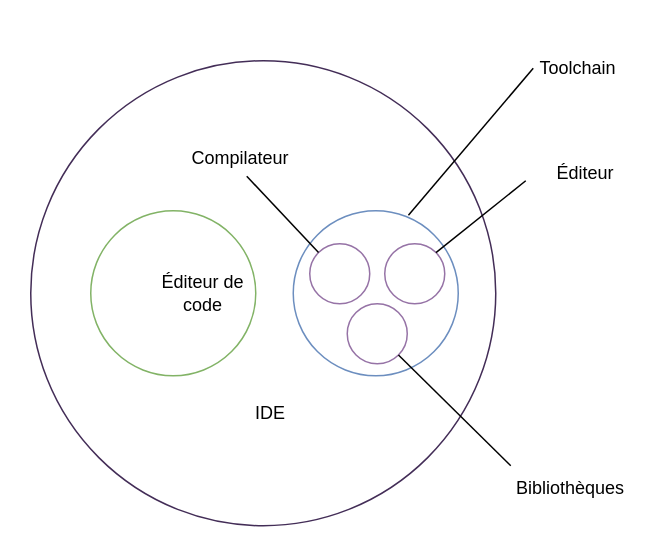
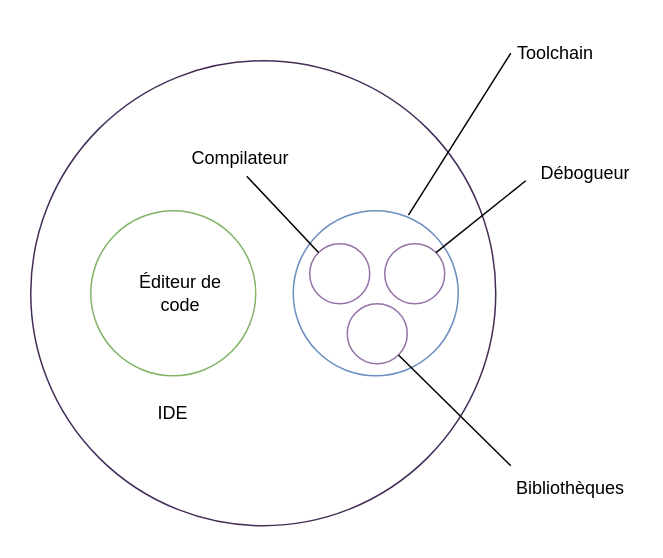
  <mxCell id="0" />
  <mxCell id="1" parent="0" />
  <mxCell id="2" value="" style="ellipse;whiteSpace=wrap;html=1;aspect=fixed;fillColor=none;fontColor=#ffffff;strokeColor=#432D57;" parent="1" vertex="1"><mxGeometry x="20" y="40" width="310" height="310" as="geometry" /></mxCell>
  <mxCell id="3" value="" style="ellipse;whiteSpace=wrap;html=1;aspect=fixed;fillColor=none;strokeColor=#6c8ebf;" parent="1" vertex="1"><mxGeometry x="195" y="140" width="110" height="110" as="geometry" /></mxCell>
  <mxCell id="4" value="" style="ellipse;whiteSpace=wrap;html=1;aspect=fixed;fillColor=none;strokeColor=#9673a6;" parent="1" vertex="1"><mxGeometry x="206" y="162" width="40" height="40" as="geometry" /></mxCell>
  <mxCell id="5" value="" style="ellipse;whiteSpace=wrap;html=1;aspect=fixed;fillColor=none;strokeColor=#82b366;" parent="1" vertex="1"><mxGeometry x="60" y="140" width="110" height="110" as="geometry" /></mxCell>
  <mxCell id="6" value="" style="ellipse;whiteSpace=wrap;html=1;aspect=fixed;fillColor=none;strokeColor=#9673a6;" parent="1" vertex="1"><mxGeometry x="256" y="162" width="40" height="40" as="geometry" /></mxCell>
  <mxCell id="7" value="" style="ellipse;whiteSpace=wrap;html=1;aspect=fixed;fillColor=none;strokeColor=#9673a6;" parent="1" vertex="1"><mxGeometry x="231" y="202" width="40" height="40" as="geometry" /></mxCell>
- <mxCell id="8" value="Éditeur de code" style="text;strokeColor=none;align=center;fillColor=none;html=1;verticalAlign=middle;whiteSpace=wrap;rounded=0;" parent="1" vertex="1"><mxGeometry x="105" y="180" width="60" height="30" as="geometry" /></mxCell>
+ <mxCell id="8" value="Éditeur de code" style="text;strokeColor=none;align=center;fillColor=none;html=1;verticalAlign=middle;whiteSpace=wrap;rounded=0;" parent="1" vertex="1"><mxGeometry x="90" y="180" width="60" height="30" as="geometry" /></mxCell>
  <mxCell id="9" value="" style="endArrow=none;html=1;rounded=0;entryX=0;entryY=0;entryDx=0;entryDy=0;" parent="1" target="4" edge="1"><mxGeometry width="50" height="50" relative="1" as="geometry"><mxPoint x="164" y="117" as="sourcePoint" /><mxPoint x="86" y="166" as="targetPoint" /></mxGeometry></mxCell>
  <mxCell id="10" value="Compilateur" style="text;strokeColor=none;align=center;fillColor=none;html=1;verticalAlign=middle;whiteSpace=wrap;rounded=0;" parent="1" vertex="1"><mxGeometry x="130" y="90" width="60" height="30" as="geometry" /></mxCell>
  <mxCell id="11" value="" style="endArrow=none;html=1;rounded=0;entryX=1;entryY=0;entryDx=0;entryDy=0;" parent="1" target="6" edge="1"><mxGeometry width="50" height="50" relative="1" as="geometry"><mxPoint x="350" y="120" as="sourcePoint" /><mxPoint x="190" y="320" as="targetPoint" /></mxGeometry></mxCell>
  <mxCell id="12" value="" style="endArrow=none;html=1;rounded=0;entryX=1;entryY=1;entryDx=0;entryDy=0;" parent="1" target="7" edge="1"><mxGeometry width="50" height="50" relative="1" as="geometry"><mxPoint x="340" y="310" as="sourcePoint" /><mxPoint x="190" y="320" as="targetPoint" /></mxGeometry></mxCell>
  <mxCell id="13" value="" style="endArrow=none;html=1;rounded=0;entryX=0.698;entryY=0.027;entryDx=0;entryDy=0;exitX=0;exitY=0.5;exitDx=0;exitDy=0;entryPerimeter=0;" parent="1" target="3" edge="1" source="14"><mxGeometry width="50" height="50" relative="1" as="geometry"><mxPoint x="290" y="10" as="sourcePoint" /><mxPoint x="190" y="320" as="targetPoint" /></mxGeometry></mxCell>
- <mxCell id="14" value="Toolchain" style="text;strokeColor=none;align=center;fillColor=none;html=1;verticalAlign=middle;whiteSpace=wrap;rounded=0;" parent="1" vertex="1"><mxGeometry x="355" y="30" width="60" height="30" as="geometry" /></mxCell>
- <mxCell id="15" value="Éditeur" style="text;strokeColor=none;align=center;fillColor=none;html=1;verticalAlign=middle;whiteSpace=wrap;rounded=0;" parent="1" vertex="1"><mxGeometry x="360" y="100" width="60" height="30" as="geometry" /></mxCell>
+ <mxCell id="14" value="Toolchain" style="text;strokeColor=none;align=center;fillColor=none;html=1;verticalAlign=middle;whiteSpace=wrap;rounded=0;" parent="1" vertex="1"><mxGeometry x="340" width="60" height="30" as="geometry" y="20" /></mxCell>
+ <mxCell id="15" value="Débogueur" style="text;strokeColor=none;align=center;fillColor=none;html=1;verticalAlign=middle;whiteSpace=wrap;rounded=0;" parent="1" vertex="1"><mxGeometry x="360" y="100" width="60" height="30" as="geometry" /></mxCell>
  <mxCell id="16" value="Bibliothèques" style="text;strokeColor=none;align=center;fillColor=none;html=1;verticalAlign=middle;whiteSpace=wrap;rounded=0;" parent="1" vertex="1"><mxGeometry x="350" y="310" width="60" height="30" as="geometry" /></mxCell>
- <mxCell id="17" value="IDE" style="text;strokeColor=none;align=center;fillColor=none;html=1;verticalAlign=middle;whiteSpace=wrap;rounded=0;" parent="1" vertex="1"><mxGeometry x="150" y="260" width="60" height="30" as="geometry" /></mxCell>
+ <mxCell id="17" value="IDE" style="text;strokeColor=none;align=center;fillColor=none;html=1;verticalAlign=middle;whiteSpace=wrap;rounded=0;" parent="1" vertex="1"><mxGeometry x="85" y="260" width="60" height="30" as="geometry" /></mxCell>
